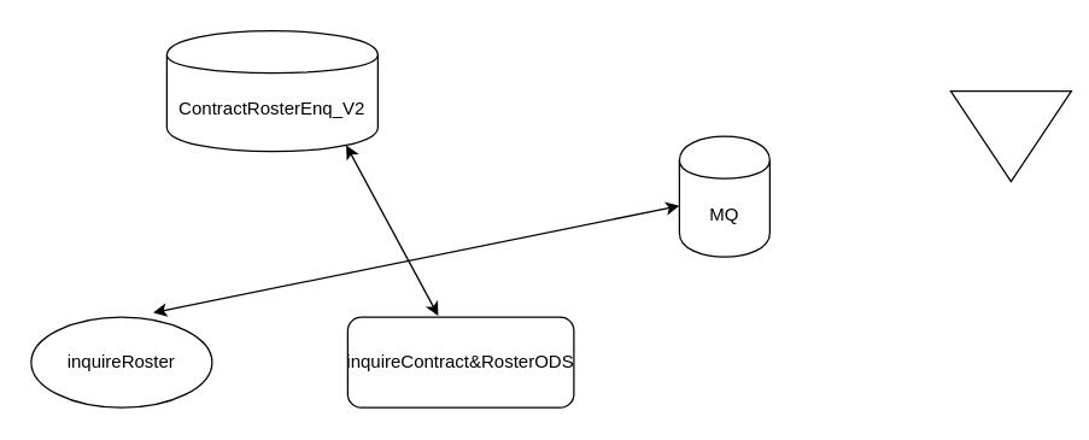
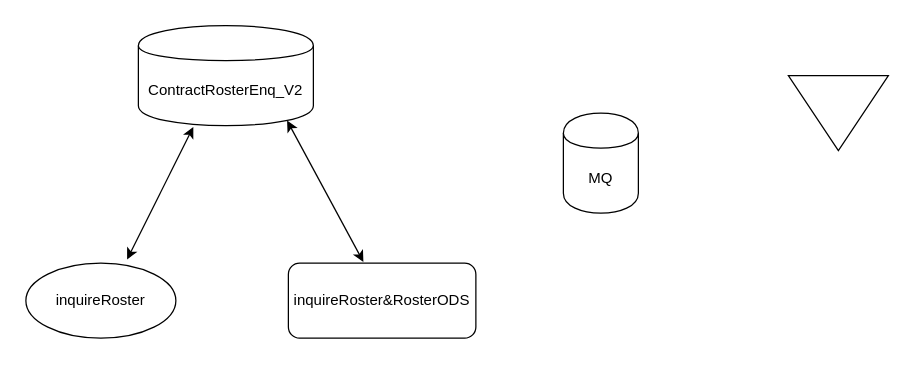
  <mxCell id="0" />
  <mxCell id="1" parent="0" />
  <mxCell id="2" value="ContractRosterEnq_V2" style="shape=cylinder;whiteSpace=wrap;html=1;boundedLbl=1;backgroundOutline=1;" vertex="1" parent="1"><mxGeometry x="110" y="20" width="140" height="80" as="geometry" /></mxCell>
  <mxCell id="3" value="MQ" style="shape=cylinder;whiteSpace=wrap;html=1;boundedLbl=1;backgroundOutline=1;" vertex="1" parent="1"><mxGeometry x="450" y="90" width="60" height="80" as="geometry" /></mxCell>
  <mxCell id="4" value="" style="triangle;whiteSpace=wrap;html=1;rotation=90;" vertex="1" parent="1"><mxGeometry x="640" y="50" width="60" height="80" as="geometry" /></mxCell>
  <mxCell id="5" value="inquireRoster" style="ellipse;whiteSpace=wrap;html=1;" vertex="1" parent="1"><mxGeometry x="20" y="210" width="120" height="60" as="geometry" /></mxCell>
- <mxCell id="6" value="inquireContract&amp;amp;RosterODS" style="rounded=1;whiteSpace=wrap;html=1;" vertex="1" parent="1"><mxGeometry x="230" y="210" width="150" height="60" as="geometry" /></mxCell>
- <mxCell id="7" value="" style="endArrow=classic;startArrow=classic;html=1;exitX=0.675;exitY=-0.05;exitDx=0;exitDy=0;exitPerimeter=0;" edge="1" parent="1" source="5" target="3"><mxGeometry width="50" height="50" relative="1" as="geometry"><mxPoint x="100" y="220" as="sourcePoint" /><mxPoint x="150" y="170" as="targetPoint" /></mxGeometry></mxCell>
+ <mxCell id="6" value="inquireRoster&amp;amp;RosterODS" style="rounded=1;whiteSpace=wrap;html=1;" vertex="1" parent="1"><mxGeometry x="230" y="210" width="150" height="60" as="geometry" /></mxCell>
+ <mxCell id="7" value="" style="endArrow=classic;startArrow=classic;html=1;exitX=0.675;exitY=-0.05;exitDx=0;exitDy=0;exitPerimeter=0;entryX=0.314;entryY=1.013;entryDx=0;entryDy=0;entryPerimeter=0;" edge="1" parent="1" source="5" target="2"><mxGeometry width="50" height="50" relative="1" as="geometry"><mxPoint x="100" y="220" as="sourcePoint" /><mxPoint x="150" y="170" as="targetPoint" /></mxGeometry></mxCell>
  <mxCell id="8" value="" style="endArrow=classic;startArrow=classic;html=1;entryX=0.85;entryY=0.95;entryDx=0;entryDy=0;entryPerimeter=0;" edge="1" parent="1" target="2"><mxGeometry width="50" height="50" relative="1" as="geometry"><mxPoint x="290" y="209" as="sourcePoint" /><mxPoint x="270" y="170" as="targetPoint" /><Array as="points" /></mxGeometry></mxCell>
